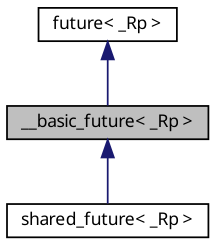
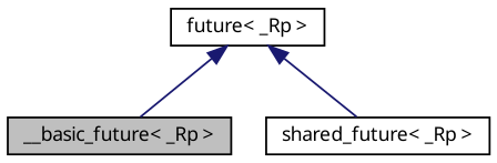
  digraph {
    fontname="Noto Sans"
    node [color=black fillcolor=white fontname="Noto Sans" fontsize=10 shape=record style=filled]
    edge [color=midnightblue dir=back fontname="Noto Sans" fontsize=10 labelfontname=Helvetica labelfontsize=10 style=solid]
    n1 [fillcolor=grey75 fontcolor=black height=0.2 label="__basic_future\< _Rp \>" width=0.4]
    n2 [height=0.2 label="shared_future\< _Rp \>" width=0.4]
    n3 [height=0.2 label="future\< _Rp \>" width=0.4]
-   n1 -> n2
+   n3 -> n2
    n3 -> n1
  }
